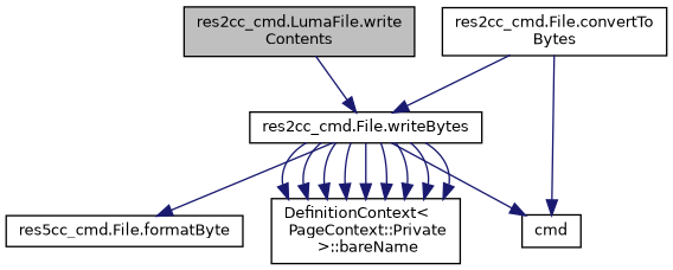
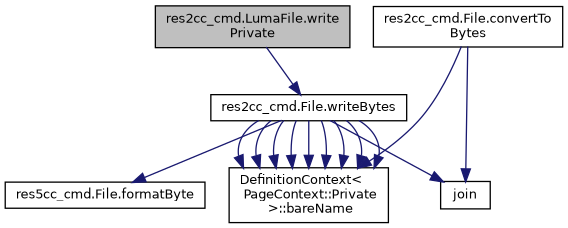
  digraph {
    fontname="DejaVu Sans"
    rankdir=TB
    node [color=black fillcolor=white fontname="DejaVu Sans" fontsize=10 shape=record style=filled]
    edge [color=midnightblue fontname="DejaVu Sans" fontsize=10 labelfontname=Helvetica labelfontsize=10 style=solid]
-   n1 [fillcolor=grey75 fontcolor=black height=0.2 label="res2cc_cmd.LumaFile.write\lContents" width=0.4]
+   n1 [fillcolor=grey75 fontcolor=black height=0.2 label="res2cc_cmd.LumaFile.write\lPrivate" width=0.4]
    n2 [height=0.2 label="res2cc_cmd.File.writeBytes" width=0.4]
    n3 [height=0.2 label="res2cc_cmd.File.convertTo\lBytes" width=0.4]
-   n4 [height=0.2 label=cmd width=0.4]
+   n4 [height=0.2 label=join width=0.4]
    n5 [height=0.2 label="DefinitionContext\<\l PageContext::Private\l \>::bareName" width=0.4]
    n6 [height=0.2 label="res5cc_cmd.File.formatByte" width=0.4]
    n1 -> n2
    n2 -> n4
    n2 -> n5
    n2 -> n5
    n2 -> n5
    n2 -> n5
    n2 -> n5
    n2 -> n5
    n2 -> n5
    n2 -> n5
    n2 -> n5
    n2 -> n6
-   n3 -> n2
+   n3 -> n5
    n3 -> n4
  }
